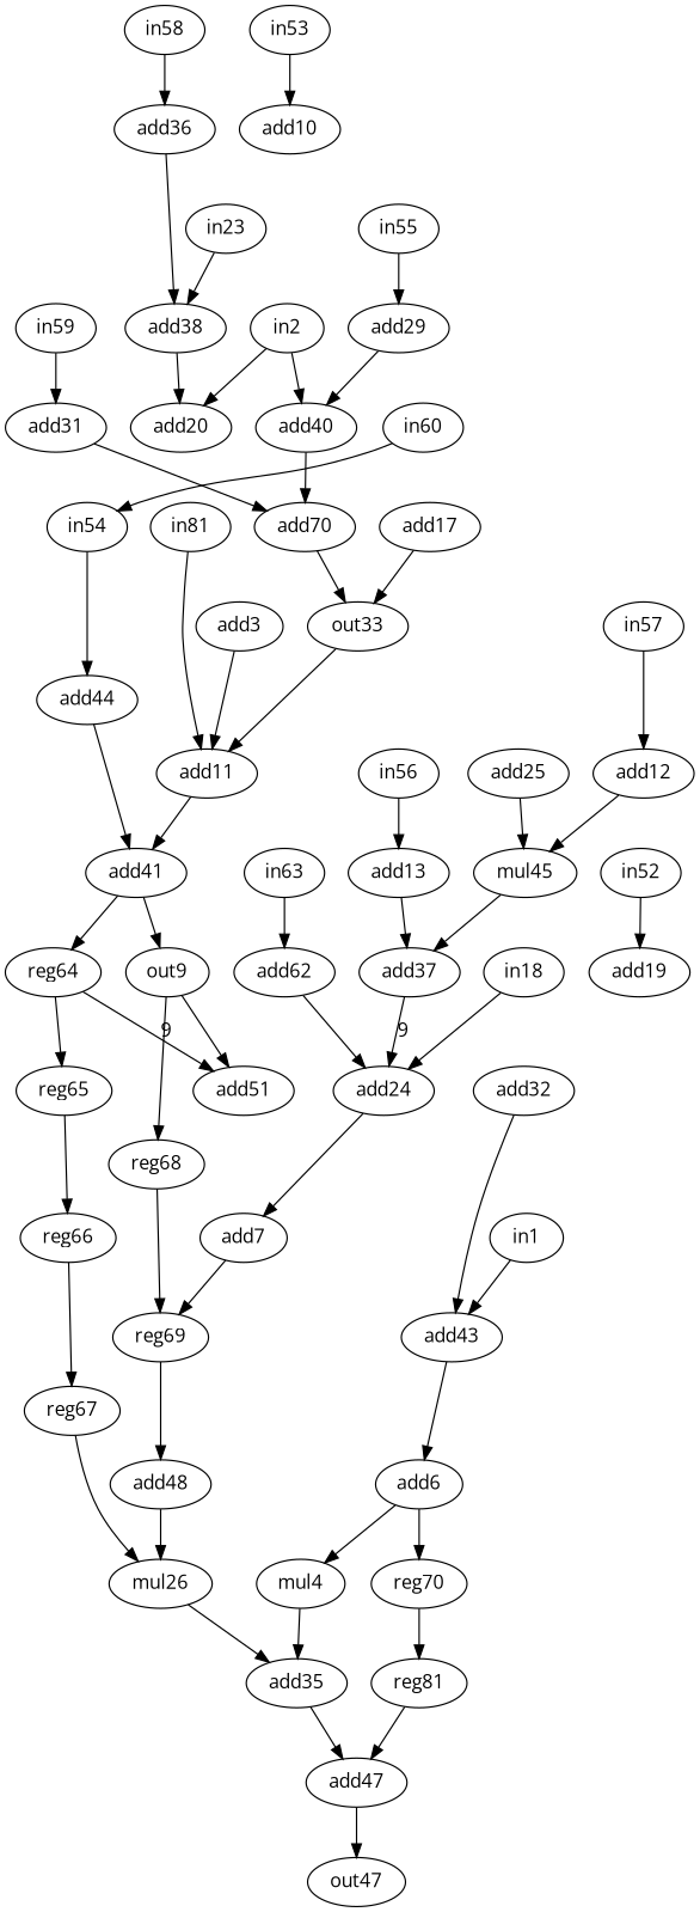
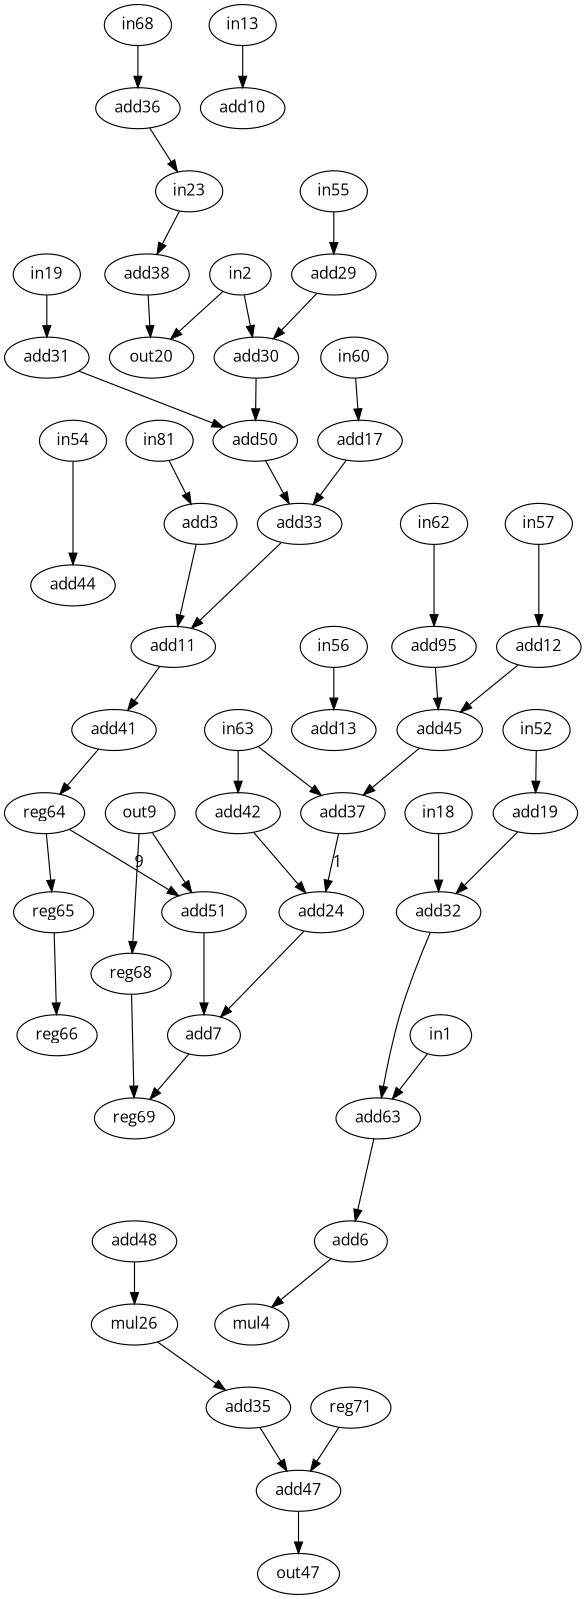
  strict digraph {
    fontname="Open Sans"
    node [alap=10 asap=0 fontname="Open Sans" op=add]
    edge [fontname="Open Sans" port=0 w=0]
    n1 [label=in1 op=in]
-   n2 [alap=11 asap=3 label=add43]
+   n2 [alap=11 asap=3 label=add63]
    n3 [alap=12 asap=4 label=add6]
    n4 [alap=2 label=in2 op=in]
-   n5 [alap=3 asap=3 label=add20]
-   n6 [alap=4 asap=4 label=add40]
+   n5 [alap=3 asap=3 label=out20]
+   n6 [alap=4 asap=4 label=add30]
    n7 [alap=6 asap=1 label=add3 op=addi value=2]
    n8 [alap=7 asap=7 label=add11]
    n9 [alap=8 asap=8 label=add41]
    n10 [alap=13 asap=5 label=mul4 op=muli value=2]
    n11 [alap=14 asap=14 label=add35]
    n12 [alap=15 asap=15 label=add47]
-   n13 [alap=13 asap=5 label=reg70 op=reg]
-   n14 [alap=14 asap=6 label=reg81 op=reg]
+   n14 [alap=14 asap=6 label=reg71 op=reg]
    n15 [alap=11 asap=11 label=add7]
    n16 [alap=11 asap=11 label=reg69 op=reg]
    n17 [alap=12 asap=12 label=add48]
    n18 [alap=13 asap=13 label=mul26 op=mul]
    n19 [alap=9 asap=9 label=out9 op=addi value=2]
    n20 [asap=10 label=add51]
    n21 [asap=10 label=reg68 op=reg]
    n22 [alap=11 asap=1 label=add10 op=addi value=2]
    n23 [alap=9 asap=9 label=reg64 op=reg]
    n24 [alap=7 asap=1 label=add12 op=addi value=2]
-   n25 [alap=8 asap=2 label=mul45]
+   n25 [alap=8 asap=2 label=add45]
    n26 [alap=9 asap=3 label=add37]
    n27 [alap=8 asap=1 label=add13 op=addi value=2]
    n28 [asap=4 label=add24]
    n29 [alap=5 asap=1 label=add17 op=addi value=2]
-   n30 [alap=6 asap=6 label=out33]
+   n30 [alap=6 asap=6 label=add33]
    n31 [alap=9 label=in18 op=in]
    n32 [asap=2 label=add32]
    n33 [alap=9 asap=1 label=add19 op=addi value=2]
-   n34 [alap=5 asap=5 label=add70]
+   n34 [alap=5 asap=5 label=add50]
    n35 [alap=1 label=in23 op=in]
    n36 [alap=2 asap=2 label=add38]
-   n37 [alap=7 asap=1 label=add25 op=addi value=2]
+   n37 [alap=7 asap=1 label=add95 op=addi value=2]
    n38 [alap=3 asap=1 label=add29 op=addi value=2]
    n39 [alap=4 asap=1 label=add31 op=addi value=2]
    n40 [alap=16 asap=16 label=out47 op=out]
    n41 [alap=1 asap=1 label=add36 op=addi value=2]
    n42 [asap=10 label=reg65 op=reg]
-   n43 [alap=9 asap=1 label=add62 op=addi value=2]
+   n43 [alap=9 asap=1 label=add42 op=addi value=2]
    n44 [alap=7 asap=1 label=add44 op=addi value=2]
    n45 [alap=8 label=in52 op=in]
-   n46 [label=in53 op=in]
+   n46 [label=in13 op=in]
    n47 [alap=6 label=in54 op=in]
    n48 [alap=2 label=in55 op=in]
    n49 [alap=7 label=in56 op=in]
    n50 [alap=6 label=in57 op=in]
-   n51 [alap=0 label=in58 op=in]
-   n52 [alap=3 label=in59 op=in]
+   n51 [alap=0 label=in68 op=in]
+   n52 [alap=3 label=in19 op=in]
    n53 [alap=4 label=in60 op=in]
    n54 [alap=5 label=in81 op=in]
+   n55 [alap=6 label=in62 op=in]
    n56 [alap=8 label=in63 op=in]
    n57 [alap=11 asap=11 label=reg66 op=reg]
-   n58 [alap=12 asap=12 label=reg67 op=reg]
    n1 -> n2
    n2 -> n3 [port=1]
    n3 -> n10
-   n3 -> n13
    n4 -> n5
    n4 -> n6
    n6 -> n34 [port=1]
    n7 -> n8
    n8 -> n9
-   n9 -> n19
    n9 -> n23
-   n10 -> n11
    n11 -> n12
    n12 -> n40
-   n13 -> n14
    n14 -> n12 [port=1]
    n15 -> n16
-   n16 -> n17 [port=1]
    n17 -> n18
    n18 -> n11 [port=1]
    n19 -> n20
    n19 -> n21
+   n20 -> n15 [port=1]
    n21 -> n16
    n23 -> n20 [label=9 port=1 w=2]
    n23 -> n42
    n24 -> n25
    n25 -> n26 [port=1]
-   n26 -> n28 [label=9 w=1]
-   n27 -> n26
+   n26 -> n28 [label=1 w=1]
+   n56 -> n26
    n28 -> n15
    n29 -> n30
    n30 -> n8 [port=1]
-   n31 -> n28
+   n31 -> n32
    n32 -> n2 [port=1]
+   n33 -> n32 [port=1]
    n34 -> n30 [port=1]
    n35 -> n36
    n36 -> n5 [port=1]
    n37 -> n25 [port=1]
    n38 -> n6 [port=1]
    n39 -> n34
-   n41 -> n36 [port=1]
+   n41 -> n35 [port=1]
    n42 -> n57
    n43 -> n28 [port=1]
-   n44 -> n9 [port=1]
    n45 -> n33
    n46 -> n22
    n47 -> n44
    n48 -> n38
    n49 -> n27
    n50 -> n24
    n51 -> n41
    n52 -> n39
-   n53 -> n47
-   n54 -> n8
+   n53 -> n29
+   n54 -> n7
+   n55 -> n37
    n56 -> n43
-   n57 -> n58
-   n58 -> n18 [port=1]
  }
